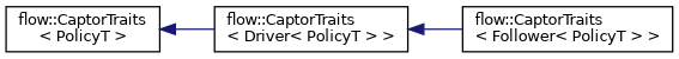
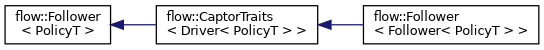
  digraph {
    rankdir=LR
    node [color=black fillcolor=white fontname=Helvetica fontsize=10 shape=record style=filled]
    edge [color=midnightblue dir=back fontname=Helvetica fontsize=10 labelfontname=Helvetica labelfontsize=10 style=solid]
-   n1 [height=0.2 label="flow::CaptorTraits\l\< PolicyT \>" width=0.4]
+   n1 [height=0.2 label="flow::Follower\l\< PolicyT \>" width=0.4]
    n2 [height=0.2 label="flow::CaptorTraits\l\< Driver\< PolicyT \> \>" width=0.4]
-   n3 [height=0.2 label="flow::CaptorTraits\l\< Follower\< PolicyT \> \>" width=0.4]
+   n3 [height=0.2 label="flow::Follower\l\< Follower\< PolicyT \> \>" width=0.4]
    n1 -> n2
    n2 -> n3
  }
